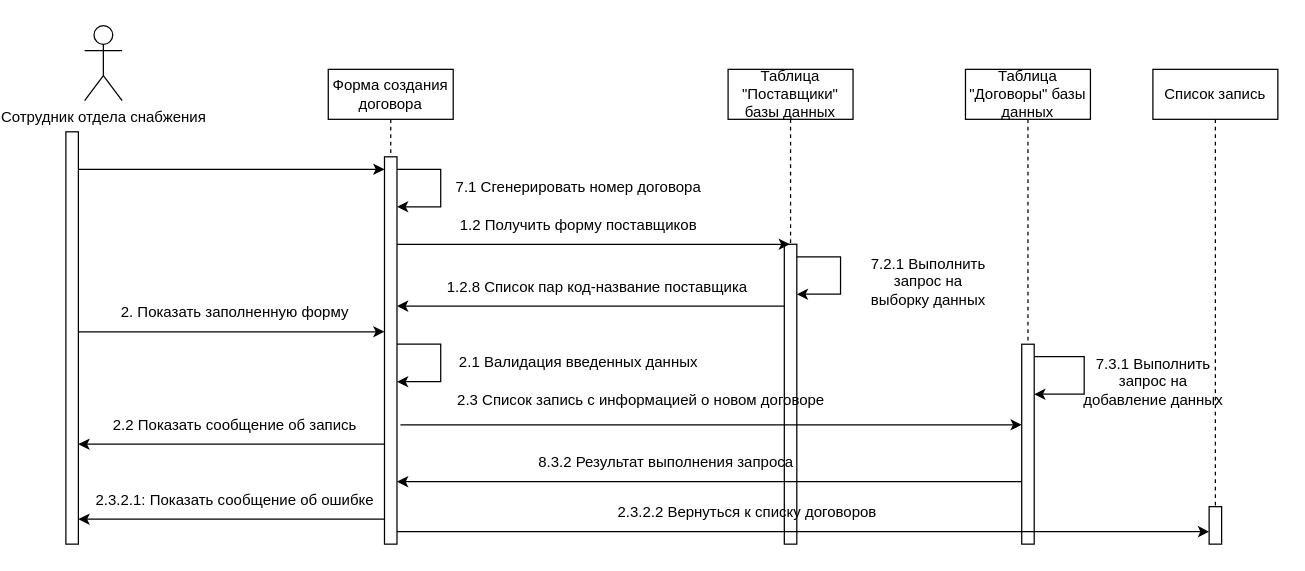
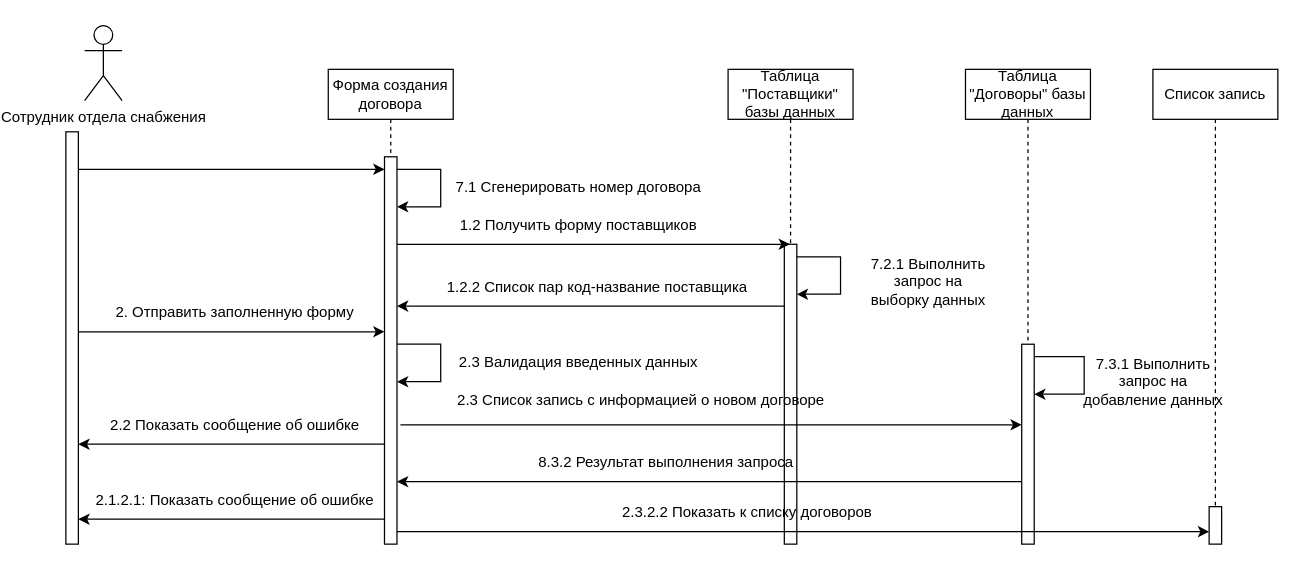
  <mxCell id="0" />
  <mxCell id="1" parent="0" />
  <mxCell id="2" value="Форма создания договора" style="shape=umlLifeline;perimeter=lifelinePerimeter;whiteSpace=wrap;html=1;container=0;dropTarget=0;collapsible=0;recursiveResize=0;outlineConnect=0;portConstraint=eastwest;newEdgeStyle={&quot;edgeStyle&quot;:&quot;elbowEdgeStyle&quot;,&quot;elbow&quot;:&quot;vertical&quot;,&quot;curved&quot;:0,&quot;rounded&quot;:0};" parent="1" vertex="1"><mxGeometry x="230" y="55" width="100" height="380" as="geometry" /></mxCell>
  <mxCell id="3" value="" style="html=1;points=[];perimeter=orthogonalPerimeter;outlineConnect=0;targetShapes=umlLifeline;portConstraint=eastwest;newEdgeStyle={&quot;edgeStyle&quot;:&quot;elbowEdgeStyle&quot;,&quot;elbow&quot;:&quot;vertical&quot;,&quot;curved&quot;:0,&quot;rounded&quot;:0};" parent="2" vertex="1"><mxGeometry x="45" y="70" width="10" height="310" as="geometry" /></mxCell>
  <mxCell id="4" value="" style="endArrow=classic;html=1;rounded=0;" edge="1" parent="2" source="3" target="3"><mxGeometry width="50" height="50" relative="1" as="geometry"><mxPoint x="110" y="80" as="sourcePoint" /><mxPoint x="120" y="110" as="targetPoint" /><Array as="points"><mxPoint x="90" y="80" /><mxPoint x="90" y="110" /></Array></mxGeometry></mxCell>
  <mxCell id="5" value="Таблица &quot;Поставщики&quot; базы данных" style="shape=umlLifeline;perimeter=lifelinePerimeter;whiteSpace=wrap;html=1;container=0;dropTarget=0;collapsible=0;recursiveResize=0;outlineConnect=0;portConstraint=eastwest;newEdgeStyle={&quot;edgeStyle&quot;:&quot;elbowEdgeStyle&quot;,&quot;elbow&quot;:&quot;vertical&quot;,&quot;curved&quot;:0,&quot;rounded&quot;:0};" parent="1" vertex="1"><mxGeometry x="550" y="55" width="100" height="380" as="geometry" /></mxCell>
  <mxCell id="6" value="" style="html=1;points=[];perimeter=orthogonalPerimeter;outlineConnect=0;targetShapes=umlLifeline;portConstraint=eastwest;newEdgeStyle={&quot;edgeStyle&quot;:&quot;elbowEdgeStyle&quot;,&quot;elbow&quot;:&quot;vertical&quot;,&quot;curved&quot;:0,&quot;rounded&quot;:0};" parent="5" vertex="1"><mxGeometry x="45" y="140" width="10" height="240" as="geometry" /></mxCell>
  <mxCell id="7" value="" style="html=1;points=[];perimeter=orthogonalPerimeter;outlineConnect=0;targetShapes=umlLifeline;portConstraint=eastwest;newEdgeStyle={&quot;edgeStyle&quot;:&quot;elbowEdgeStyle&quot;,&quot;elbow&quot;:&quot;vertical&quot;,&quot;curved&quot;:0,&quot;rounded&quot;:0};" vertex="1" parent="1"><mxGeometry x="20" y="105" width="10" height="330" as="geometry" /></mxCell>
  <mxCell id="8" value="Сотрудник отдела снабжения" style="shape=umlActor;verticalLabelPosition=bottom;verticalAlign=top;html=1;outlineConnect=0;" vertex="1" parent="1"><mxGeometry x="35" y="20" width="30" height="60" as="geometry" /></mxCell>
  <mxCell id="9" value="Таблица &quot;Договоры&quot; базы данных" style="shape=umlLifeline;perimeter=lifelinePerimeter;whiteSpace=wrap;html=1;container=0;dropTarget=0;collapsible=0;recursiveResize=0;outlineConnect=0;portConstraint=eastwest;newEdgeStyle={&quot;edgeStyle&quot;:&quot;elbowEdgeStyle&quot;,&quot;elbow&quot;:&quot;vertical&quot;,&quot;curved&quot;:0,&quot;rounded&quot;:0};" vertex="1" parent="1"><mxGeometry x="740" y="55" width="100" height="380" as="geometry" /></mxCell>
  <mxCell id="10" value="" style="html=1;points=[];perimeter=orthogonalPerimeter;outlineConnect=0;targetShapes=umlLifeline;portConstraint=eastwest;newEdgeStyle={&quot;edgeStyle&quot;:&quot;elbowEdgeStyle&quot;,&quot;elbow&quot;:&quot;vertical&quot;,&quot;curved&quot;:0,&quot;rounded&quot;:0};" vertex="1" parent="9"><mxGeometry x="45" y="220" width="10" height="160" as="geometry" /></mxCell>
  <mxCell id="11" value="" style="endArrow=classic;html=1;rounded=0;" edge="1" parent="9" source="10" target="10"><mxGeometry width="50" height="50" relative="1" as="geometry"><mxPoint x="60" y="230" as="sourcePoint" /><mxPoint x="60" y="260" as="targetPoint" /><Array as="points"><mxPoint x="95" y="230" /><mxPoint x="95" y="260" /></Array></mxGeometry></mxCell>
  <mxCell id="12" value="Список запись" style="shape=umlLifeline;perimeter=lifelinePerimeter;whiteSpace=wrap;html=1;container=0;dropTarget=0;collapsible=0;recursiveResize=0;outlineConnect=0;portConstraint=eastwest;newEdgeStyle={&quot;edgeStyle&quot;:&quot;elbowEdgeStyle&quot;,&quot;elbow&quot;:&quot;vertical&quot;,&quot;curved&quot;:0,&quot;rounded&quot;:0};" vertex="1" parent="1"><mxGeometry x="890" y="55" width="100" height="380" as="geometry" /></mxCell>
  <mxCell id="13" value="" style="html=1;points=[];perimeter=orthogonalPerimeter;outlineConnect=0;targetShapes=umlLifeline;portConstraint=eastwest;newEdgeStyle={&quot;edgeStyle&quot;:&quot;elbowEdgeStyle&quot;,&quot;elbow&quot;:&quot;vertical&quot;,&quot;curved&quot;:0,&quot;rounded&quot;:0};" vertex="1" parent="12"><mxGeometry x="45" y="350" width="10" height="30" as="geometry" /></mxCell>
  <mxCell id="14" value="" style="endArrow=classic;html=1;rounded=0;exitX=1;exitY=0.091;exitDx=0;exitDy=0;exitPerimeter=0;" edge="1" parent="1" source="7" target="3"><mxGeometry width="50" height="50" relative="1" as="geometry"><mxPoint x="340" y="405" as="sourcePoint" /><mxPoint x="390" y="355" as="targetPoint" /></mxGeometry></mxCell>
  <mxCell id="15" value="" style="endArrow=classic;html=1;rounded=0;exitX=1;exitY=0.091;exitDx=0;exitDy=0;exitPerimeter=0;" edge="1" parent="1" target="3"><mxGeometry width="50" height="50" relative="1" as="geometry"><mxPoint x="30" y="265.03" as="sourcePoint" /><mxPoint x="215" y="265.03" as="targetPoint" /></mxGeometry></mxCell>
- <mxCell id="16" value="2. Показать заполненную форму" style="text;html=1;align=center;verticalAlign=middle;resizable=0;points=[];autosize=1;strokeColor=none;fillColor=none;" vertex="1" parent="1"><mxGeometry x="50" y="235" width="210" height="30" as="geometry" /></mxCell>
+ <mxCell id="16" value="2. Отправить заполненную форму" style="text;html=1;align=center;verticalAlign=middle;resizable=0;points=[];autosize=1;strokeColor=none;fillColor=none;" vertex="1" parent="1"><mxGeometry x="50" y="235" width="210" height="30" as="geometry" /></mxCell>
  <mxCell id="17" value="" style="endArrow=classic;html=1;rounded=0;" edge="1" parent="1" source="3" target="7"><mxGeometry width="50" height="50" relative="1" as="geometry"><mxPoint x="120" y="295" as="sourcePoint" /><mxPoint x="277.5" y="315" as="targetPoint" /><Array as="points"><mxPoint x="150" y="355" /></Array></mxGeometry></mxCell>
- <mxCell id="18" value="2.2 Показать сообщение об запись" style="text;html=1;align=center;verticalAlign=middle;resizable=0;points=[];autosize=1;strokeColor=none;fillColor=none;" vertex="1" parent="1"><mxGeometry x="45" y="325" width="220" height="30" as="geometry" /></mxCell>
+ <mxCell id="18" value="2.2 Показать сообщение об ошибке" style="text;html=1;align=center;verticalAlign=middle;resizable=0;points=[];autosize=1;strokeColor=none;fillColor=none;" vertex="1" parent="1"><mxGeometry x="45" y="325" width="220" height="30" as="geometry" /></mxCell>
  <mxCell id="19" value="" style="endArrow=classic;html=1;rounded=0;" edge="1" parent="1" source="3"><mxGeometry width="50" height="50" relative="1" as="geometry"><mxPoint x="270" y="415" as="sourcePoint" /><mxPoint x="30" y="415" as="targetPoint" /><Array as="points"><mxPoint x="150" y="415" /></Array></mxGeometry></mxCell>
- <mxCell id="20" value="2.3.2.1: Показать сообщение об ошибке" style="text;html=1;align=center;verticalAlign=middle;resizable=0;points=[];autosize=1;strokeColor=none;fillColor=none;" vertex="1" parent="1"><mxGeometry x="30" y="385" width="250" height="30" as="geometry" /></mxCell>
+ <mxCell id="20" value="2.1.2.1: Показать сообщение об ошибке" style="text;html=1;align=center;verticalAlign=middle;resizable=0;points=[];autosize=1;strokeColor=none;fillColor=none;" vertex="1" parent="1"><mxGeometry x="30" y="385" width="250" height="30" as="geometry" /></mxCell>
  <mxCell id="21" value="7.1 Сгенерировать номер договора" style="text;html=1;align=center;verticalAlign=middle;resizable=0;points=[];autosize=1;strokeColor=none;fillColor=none;" vertex="1" parent="1"><mxGeometry x="320" y="135" width="220" height="30" as="geometry" /></mxCell>
  <mxCell id="22" value="" style="endArrow=classic;html=1;rounded=0;" edge="1" parent="1" source="3" target="5"><mxGeometry width="50" height="50" relative="1" as="geometry"><mxPoint x="290" y="205" as="sourcePoint" /><mxPoint x="535" y="205" as="targetPoint" /><Array as="points"><mxPoint x="560" y="195" /></Array></mxGeometry></mxCell>
  <mxCell id="23" value="1.2 Получить форму поставщиков" style="text;html=1;align=center;verticalAlign=middle;resizable=0;points=[];autosize=1;strokeColor=none;fillColor=none;" vertex="1" parent="1"><mxGeometry x="325" y="165" width="210" height="30" as="geometry" /></mxCell>
  <mxCell id="24" value="" style="endArrow=classic;html=1;rounded=0;" edge="1" parent="1" source="6" target="3"><mxGeometry width="50" height="50" relative="1" as="geometry"><mxPoint x="590" y="245" as="sourcePoint" /><mxPoint x="330" y="244.5" as="targetPoint" /><Array as="points"><mxPoint x="450" y="244.5" /></Array></mxGeometry></mxCell>
- <mxCell id="25" value="1.2.8 Список пар код-название поставщика" style="text;html=1;align=center;verticalAlign=middle;resizable=0;points=[];autosize=1;strokeColor=none;fillColor=none;" vertex="1" parent="1"><mxGeometry x="315" y="215" width="260" height="30" as="geometry" /></mxCell>
+ <mxCell id="25" value="1.2.2 Список пар код-название поставщика" style="text;html=1;align=center;verticalAlign=middle;resizable=0;points=[];autosize=1;strokeColor=none;fillColor=none;" vertex="1" parent="1"><mxGeometry x="315" y="215" width="260" height="30" as="geometry" /></mxCell>
  <mxCell id="26" value="" style="endArrow=classic;html=1;rounded=0;" edge="1" parent="1"><mxGeometry width="50" height="50" relative="1" as="geometry"><mxPoint x="285" y="275" as="sourcePoint" /><mxPoint x="285" y="305" as="targetPoint" /><Array as="points"><mxPoint x="320" y="275" /><mxPoint x="320" y="305" /></Array></mxGeometry></mxCell>
- <mxCell id="27" value="2.1 Валидация введенных данных" style="text;html=1;align=center;verticalAlign=middle;resizable=0;points=[];autosize=1;strokeColor=none;fillColor=none;" vertex="1" parent="1"><mxGeometry x="325" y="275" width="210" height="30" as="geometry" /></mxCell>
+ <mxCell id="27" value="2.3 Валидация введенных данных" style="text;html=1;align=center;verticalAlign=middle;resizable=0;points=[];autosize=1;strokeColor=none;fillColor=none;" vertex="1" parent="1"><mxGeometry x="325" y="275" width="210" height="30" as="geometry" /></mxCell>
  <mxCell id="28" value="" style="endArrow=classic;html=1;rounded=0;" edge="1" parent="1" target="10"><mxGeometry width="50" height="50" relative="1" as="geometry"><mxPoint x="287.75" y="339.5" as="sourcePoint" /><mxPoint x="602.25" y="339.5" as="targetPoint" /><Array as="points"><mxPoint x="562.75" y="339.5" /></Array></mxGeometry></mxCell>
  <mxCell id="29" value="2.3 Список запись с информацией о новом договоре" style="text;html=1;align=center;verticalAlign=middle;resizable=0;points=[];autosize=1;strokeColor=none;fillColor=none;" vertex="1" parent="1"><mxGeometry x="320" y="305" width="320" height="30" as="geometry" /></mxCell>
  <mxCell id="30" value="" style="endArrow=classic;html=1;rounded=0;" edge="1" parent="1" source="10" target="3"><mxGeometry width="50" height="50" relative="1" as="geometry"><mxPoint x="630" y="385" as="sourcePoint" /><mxPoint x="320" y="385" as="targetPoint" /><Array as="points"><mxPoint x="485" y="385" /></Array></mxGeometry></mxCell>
  <mxCell id="31" value="8.3.2 Результат выполнения запроса" style="text;html=1;align=center;verticalAlign=middle;resizable=0;points=[];autosize=1;strokeColor=none;fillColor=none;" vertex="1" parent="1"><mxGeometry x="385" y="355" width="230" height="30" as="geometry" /></mxCell>
  <mxCell id="32" value="" style="endArrow=classic;html=1;rounded=0;" edge="1" parent="1" source="3" target="13"><mxGeometry width="50" height="50" relative="1" as="geometry"><mxPoint x="290" y="425" as="sourcePoint" /><mxPoint x="787.25" y="425" as="targetPoint" /><Array as="points"><mxPoint x="565" y="425" /></Array></mxGeometry></mxCell>
- <mxCell id="33" value="2.3.2.2 Вернуться к списку договоров" style="text;html=1;align=center;verticalAlign=middle;resizable=0;points=[];autosize=1;strokeColor=none;fillColor=none;" vertex="1" parent="1"><mxGeometry x="450" y="395" width="230" height="30" as="geometry" /></mxCell>
+ <mxCell id="33" value="2.3.2.2 Показать к списку договоров" style="text;html=1;align=center;verticalAlign=middle;resizable=0;points=[];autosize=1;strokeColor=none;fillColor=none;" vertex="1" parent="1"><mxGeometry x="450" y="395" width="230" height="30" as="geometry" /></mxCell>
  <mxCell id="34" value="" style="endArrow=classic;html=1;rounded=0;" edge="1" parent="1"><mxGeometry width="50" height="50" relative="1" as="geometry"><mxPoint x="605" y="205" as="sourcePoint" /><mxPoint x="605" y="235" as="targetPoint" /><Array as="points"><mxPoint x="640" y="205" /><mxPoint x="640" y="235" /></Array></mxGeometry></mxCell>
  <mxCell id="35" value="7.2.1 Выполнить&lt;br&gt;запрос на&lt;br&gt;выборку данных" style="text;html=1;align=center;verticalAlign=middle;resizable=0;points=[];autosize=1;strokeColor=none;fillColor=none;" vertex="1" parent="1"><mxGeometry x="650" y="195" width="120" height="60" as="geometry" /></mxCell>
  <mxCell id="36" value="7.3.1 Выполнить&lt;br&gt;запрос на&lt;br&gt;добавление данных" style="text;html=1;align=center;verticalAlign=middle;resizable=0;points=[];autosize=1;strokeColor=none;fillColor=none;" vertex="1" parent="1"><mxGeometry x="820" y="275" width="140" height="60" as="geometry" /></mxCell>
